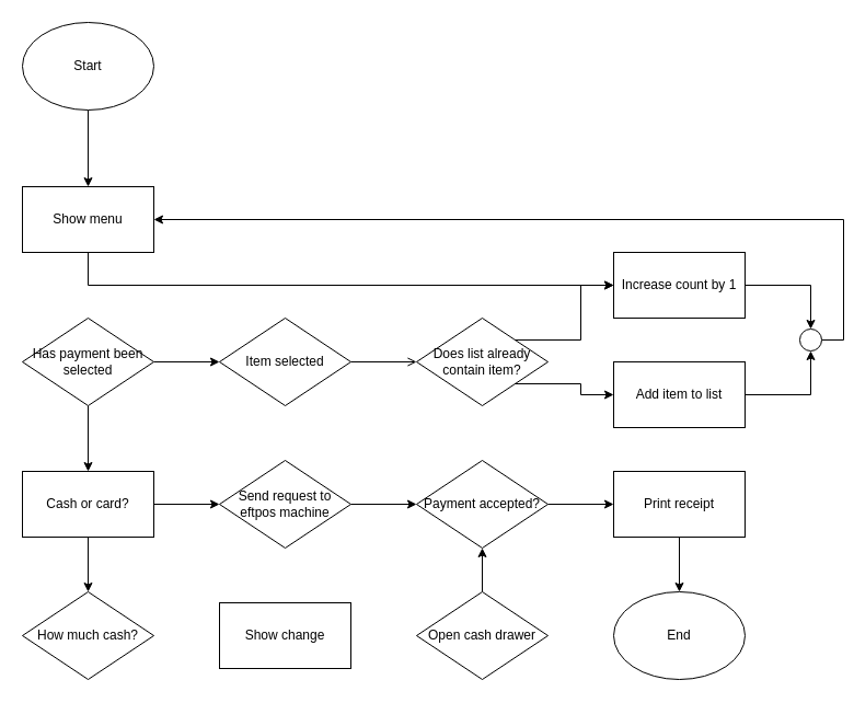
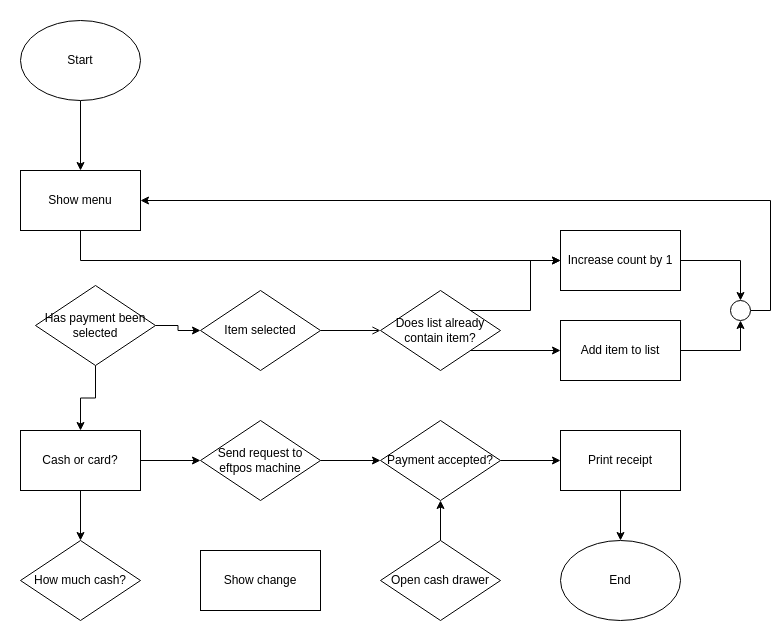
  <mxCell id="0" />
  <mxCell id="1" parent="0" />
  <mxCell id="2" style="edgeStyle=orthogonalEdgeStyle;rounded=0;orthogonalLoop=1;jettySize=auto;html=1;exitX=0.5;exitY=1;exitDx=0;exitDy=0;entryX=0.5;entryY=0;entryDx=0;entryDy=0;" edge="1" parent="1" source="3" target="7"><mxGeometry relative="1" as="geometry" /></mxCell>
  <mxCell id="3" value="Start" style="ellipse;whiteSpace=wrap;html=1;" vertex="1" parent="1"><mxGeometry x="20" y="20" width="120" height="80" as="geometry" /></mxCell>
  <mxCell id="4" style="edgeStyle=orthogonalEdgeStyle;rounded=0;orthogonalLoop=1;jettySize=auto;html=1;exitX=1;exitY=0.5;exitDx=0;exitDy=0;entryX=0;entryY=0.5;entryDx=0;entryDy=0;endArrow=open;" edge="1" parent="1" source="5" target="13"><mxGeometry relative="1" as="geometry" /></mxCell>
  <mxCell id="5" value="Item selected" style="rhombus;whiteSpace=wrap;html=1;" vertex="1" parent="1"><mxGeometry x="200" y="290" width="120" height="80" as="geometry" /></mxCell>
  <mxCell id="6" style="edgeStyle=orthogonalEdgeStyle;rounded=0;orthogonalLoop=1;jettySize=auto;html=1;exitX=0.5;exitY=1;exitDx=0;exitDy=0;" edge="1" parent="1" source="7" target="15"><mxGeometry relative="1" as="geometry" /></mxCell>
  <mxCell id="7" value="Show menu" style="rounded=0;whiteSpace=wrap;html=1;" vertex="1" parent="1"><mxGeometry x="20" y="170" width="120" height="60" as="geometry" /></mxCell>
  <mxCell id="8" value="End" style="ellipse;whiteSpace=wrap;html=1;" vertex="1" parent="1"><mxGeometry x="560" y="540" width="120" height="80" as="geometry" /></mxCell>
  <mxCell id="9" style="edgeStyle=orthogonalEdgeStyle;rounded=0;orthogonalLoop=1;jettySize=auto;html=1;exitX=1;exitY=0.5;exitDx=0;exitDy=0;entryX=0.5;entryY=1;entryDx=0;entryDy=0;" edge="1" parent="1" source="10" target="33"><mxGeometry relative="1" as="geometry" /></mxCell>
- <mxCell id="10" value="&lt;div&gt;Add item to list&lt;/div&gt;" style="rounded=0;whiteSpace=wrap;html=1;" vertex="1" parent="1"><mxGeometry x="560" y="330" width="120" height="60" as="geometry" /></mxCell>
+ <mxCell id="10" value="&lt;div&gt;Add item to list&lt;/div&gt;" style="rounded=0;whiteSpace=wrap;html=1;" vertex="1" parent="1"><mxGeometry x="560" y="320" width="120" height="60" as="geometry" /></mxCell>
  <mxCell id="11" style="edgeStyle=orthogonalEdgeStyle;rounded=0;orthogonalLoop=1;jettySize=auto;html=1;exitX=1;exitY=1;exitDx=0;exitDy=0;entryX=0;entryY=0.5;entryDx=0;entryDy=0;" edge="1" parent="1" source="13" target="10"><mxGeometry relative="1" as="geometry" /></mxCell>
  <mxCell id="12" style="edgeStyle=orthogonalEdgeStyle;rounded=0;orthogonalLoop=1;jettySize=auto;html=1;exitX=1;exitY=0;exitDx=0;exitDy=0;entryX=0;entryY=0.5;entryDx=0;entryDy=0;" edge="1" parent="1" source="13" target="15"><mxGeometry relative="1" as="geometry" /></mxCell>
  <mxCell id="13" value="Does list already contain item?" style="rhombus;whiteSpace=wrap;html=1;" vertex="1" parent="1"><mxGeometry x="380" y="290" width="120" height="80" as="geometry" /></mxCell>
  <mxCell id="14" style="edgeStyle=orthogonalEdgeStyle;rounded=0;orthogonalLoop=1;jettySize=auto;html=1;exitX=1;exitY=0.5;exitDx=0;exitDy=0;entryX=0.5;entryY=0;entryDx=0;entryDy=0;" edge="1" parent="1" source="15" target="33"><mxGeometry relative="1" as="geometry" /></mxCell>
  <mxCell id="15" value="Increase count by 1" style="rounded=0;whiteSpace=wrap;html=1;" vertex="1" parent="1"><mxGeometry x="560" y="230" width="120" height="60" as="geometry" /></mxCell>
  <mxCell id="16" style="edgeStyle=orthogonalEdgeStyle;rounded=0;orthogonalLoop=1;jettySize=auto;html=1;exitX=0.5;exitY=1;exitDx=0;exitDy=0;entryX=0.5;entryY=0;entryDx=0;entryDy=0;" edge="1" parent="1" source="18" target="21"><mxGeometry relative="1" as="geometry" /></mxCell>
  <mxCell id="17" style="edgeStyle=orthogonalEdgeStyle;rounded=0;orthogonalLoop=1;jettySize=auto;html=1;exitX=1;exitY=0.5;exitDx=0;exitDy=0;" edge="1" parent="1" source="18" target="5"><mxGeometry relative="1" as="geometry" /></mxCell>
- <mxCell id="18" value="&lt;div&gt;Has payment been selected&lt;/div&gt;" style="rhombus;whiteSpace=wrap;html=1;" vertex="1" parent="1"><mxGeometry x="20" y="290" width="120" height="80" as="geometry" /></mxCell>
+ <mxCell id="18" value="&lt;div&gt;Has payment been selected&lt;/div&gt;" style="rhombus;whiteSpace=wrap;html=1;" vertex="1" parent="1"><mxGeometry x="35" y="285" width="120" height="80" as="geometry" /></mxCell>
  <mxCell id="19" style="edgeStyle=orthogonalEdgeStyle;rounded=0;orthogonalLoop=1;jettySize=auto;html=1;exitX=1;exitY=0.5;exitDx=0;exitDy=0;entryX=0;entryY=0.5;entryDx=0;entryDy=0;" edge="1" parent="1" source="21" target="23"><mxGeometry relative="1" as="geometry" /></mxCell>
  <mxCell id="20" style="edgeStyle=orthogonalEdgeStyle;rounded=0;orthogonalLoop=1;jettySize=auto;html=1;exitX=0.5;exitY=1;exitDx=0;exitDy=0;entryX=0.5;entryY=0;entryDx=0;entryDy=0;" edge="1" parent="1" source="21" target="24"><mxGeometry relative="1" as="geometry" /></mxCell>
  <mxCell id="21" value="Cash or card?" style="rounded=0;whiteSpace=wrap;html=1;" vertex="1" parent="1"><mxGeometry x="20" y="430" width="120" height="60" as="geometry" /></mxCell>
  <mxCell id="22" style="edgeStyle=orthogonalEdgeStyle;rounded=0;orthogonalLoop=1;jettySize=auto;html=1;exitX=1;exitY=0.5;exitDx=0;exitDy=0;entryX=0;entryY=0.5;entryDx=0;entryDy=0;" edge="1" parent="1" source="23" target="29"><mxGeometry relative="1" as="geometry" /></mxCell>
  <mxCell id="23" value="Send request to eftpos machine" style="rhombus;whiteSpace=wrap;html=1;" vertex="1" parent="1"><mxGeometry x="200" y="420" width="120" height="80" as="geometry" /></mxCell>
  <mxCell id="24" value="How much cash?" style="rhombus;whiteSpace=wrap;html=1;" vertex="1" parent="1"><mxGeometry x="20" y="540" width="120" height="80" as="geometry" /></mxCell>
  <mxCell id="25" value="Show change" style="rounded=0;whiteSpace=wrap;html=1;" vertex="1" parent="1"><mxGeometry x="200" y="550" width="120" height="60" as="geometry" /></mxCell>
  <mxCell id="26" style="edgeStyle=orthogonalEdgeStyle;rounded=0;orthogonalLoop=1;jettySize=auto;html=1;exitX=0.5;exitY=0;exitDx=0;exitDy=0;entryX=0.5;entryY=1;entryDx=0;entryDy=0;" edge="1" parent="1" source="27" target="29"><mxGeometry relative="1" as="geometry" /></mxCell>
  <mxCell id="27" value="Open cash drawer" style="rhombus;whiteSpace=wrap;html=1;" vertex="1" parent="1"><mxGeometry x="380" y="540" width="120" height="80" as="geometry" /></mxCell>
  <mxCell id="28" style="edgeStyle=orthogonalEdgeStyle;rounded=0;orthogonalLoop=1;jettySize=auto;html=1;exitX=1;exitY=0.5;exitDx=0;exitDy=0;entryX=0;entryY=0.5;entryDx=0;entryDy=0;" edge="1" parent="1" source="29" target="31"><mxGeometry relative="1" as="geometry" /></mxCell>
  <mxCell id="29" value="Payment accepted?" style="rhombus;whiteSpace=wrap;html=1;" vertex="1" parent="1"><mxGeometry x="380" y="420" width="120" height="80" as="geometry" /></mxCell>
  <mxCell id="30" style="edgeStyle=orthogonalEdgeStyle;rounded=0;orthogonalLoop=1;jettySize=auto;html=1;exitX=0.5;exitY=1;exitDx=0;exitDy=0;entryX=0.5;entryY=0;entryDx=0;entryDy=0;" edge="1" parent="1" source="31" target="8"><mxGeometry relative="1" as="geometry" /></mxCell>
  <mxCell id="31" value="&lt;div&gt;Print receipt&lt;/div&gt;" style="rounded=0;whiteSpace=wrap;html=1;" vertex="1" parent="1"><mxGeometry x="560" y="430" width="120" height="60" as="geometry" /></mxCell>
  <mxCell id="32" style="edgeStyle=orthogonalEdgeStyle;rounded=0;orthogonalLoop=1;jettySize=auto;html=1;exitX=1;exitY=0.5;exitDx=0;exitDy=0;entryX=1;entryY=0.5;entryDx=0;entryDy=0;" edge="1" parent="1" source="33" target="7"><mxGeometry relative="1" as="geometry" /></mxCell>
  <mxCell id="33" value="" style="ellipse;whiteSpace=wrap;html=1;aspect=fixed;" vertex="1" parent="1"><mxGeometry x="730" y="300" width="20" height="20" as="geometry" /></mxCell>
